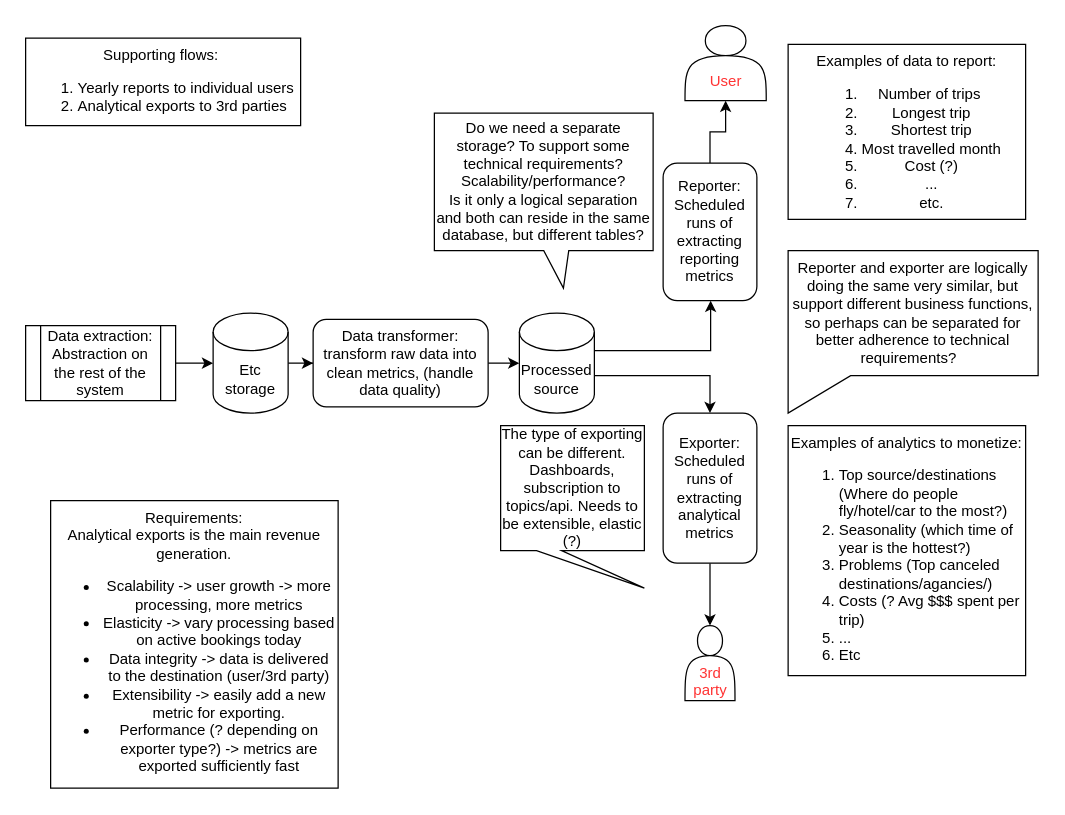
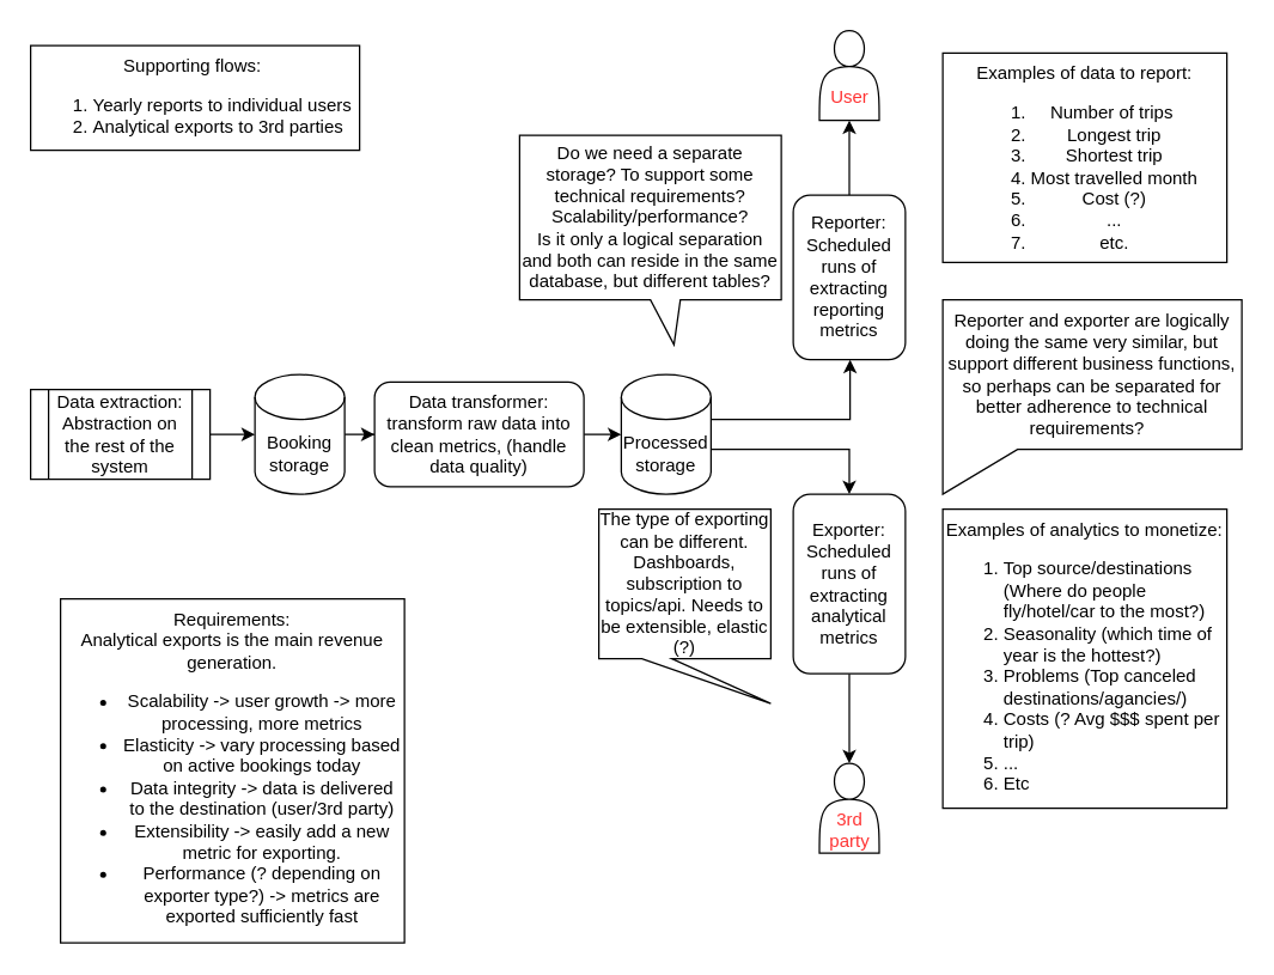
  <mxCell id="0" />
  <mxCell id="1" parent="0" />
  <mxCell id="2" value="" style="edgeStyle=orthogonalEdgeStyle;rounded=0;orthogonalLoop=1;jettySize=auto;html=1;" edge="1" parent="1" source="3" target="12"><mxGeometry relative="1" as="geometry" /></mxCell>
- <mxCell id="3" value="Etc storage" style="shape=cylinder3;whiteSpace=wrap;html=1;boundedLbl=1;backgroundOutline=1;size=15;" vertex="1" parent="1"><mxGeometry x="170" y="250" width="60" height="80" as="geometry" /></mxCell>
+ <mxCell id="3" value="Booking storage" style="shape=cylinder3;whiteSpace=wrap;html=1;boundedLbl=1;backgroundOutline=1;size=15;" vertex="1" parent="1"><mxGeometry x="170" y="250" width="60" height="80" as="geometry" /></mxCell>
  <mxCell id="4" value="" style="edgeStyle=orthogonalEdgeStyle;rounded=0;orthogonalLoop=1;jettySize=auto;html=1;" edge="1" parent="1" source="12" target="7"><mxGeometry relative="1" as="geometry"><mxPoint x="360" y="290" as="sourcePoint" /></mxGeometry></mxCell>
  <mxCell id="5" value="" style="edgeStyle=orthogonalEdgeStyle;rounded=0;orthogonalLoop=1;jettySize=auto;html=1;" edge="1" parent="1" source="7" target="9"><mxGeometry relative="1" as="geometry"><Array as="points"><mxPoint x="568" y="280" /></Array></mxGeometry></mxCell>
  <mxCell id="6" style="edgeStyle=orthogonalEdgeStyle;rounded=0;orthogonalLoop=1;jettySize=auto;html=1;exitX=1;exitY=0.5;exitDx=0;exitDy=0;exitPerimeter=0;entryX=0.5;entryY=0;entryDx=0;entryDy=0;" edge="1" parent="1" source="7" target="16"><mxGeometry relative="1" as="geometry"><Array as="points"><mxPoint x="475" y="300" /><mxPoint x="568" y="300" /></Array></mxGeometry></mxCell>
- <mxCell id="7" value="Processed source" style="shape=cylinder3;whiteSpace=wrap;html=1;boundedLbl=1;backgroundOutline=1;size=15;" vertex="1" parent="1"><mxGeometry x="415" y="250" width="60" height="80" as="geometry" /></mxCell>
+ <mxCell id="7" value="Processed storage" style="shape=cylinder3;whiteSpace=wrap;html=1;boundedLbl=1;backgroundOutline=1;size=15;" vertex="1" parent="1"><mxGeometry x="415" y="250" width="60" height="80" as="geometry" /></mxCell>
  <mxCell id="8" value="" style="edgeStyle=orthogonalEdgeStyle;rounded=0;orthogonalLoop=1;jettySize=auto;html=1;entryX=0.5;entryY=1;entryDx=0;entryDy=0;" edge="1" parent="1" source="9" target="10"><mxGeometry relative="1" as="geometry"><mxPoint x="567.5" y="120" as="targetPoint" /></mxGeometry></mxCell>
  <mxCell id="9" value="Reporter:&lt;br&gt;Scheduled runs of extracting reporting metrics" style="rounded=1;whiteSpace=wrap;html=1;" vertex="1" parent="1"><mxGeometry x="530" y="130" width="75" height="110" as="geometry" /></mxCell>
- <mxCell id="10" value="&lt;font color=&quot;#ff3333&quot;&gt;&lt;br&gt;&lt;br&gt;User&lt;/font&gt;" style="shape=actor;whiteSpace=wrap;html=1;" vertex="1" parent="1"><mxGeometry x="547.5" y="20" width="65" height="60" as="geometry" /></mxCell>
+ <mxCell id="10" value="&lt;font color=&quot;#ff3333&quot;&gt;&lt;br&gt;&lt;br&gt;User&lt;/font&gt;" style="shape=actor;whiteSpace=wrap;html=1;" vertex="1" parent="1"><mxGeometry x="547.5" width="40" height="60" as="geometry" y="20" /></mxCell>
  <mxCell id="11" value="" style="edgeStyle=orthogonalEdgeStyle;rounded=0;orthogonalLoop=1;jettySize=auto;html=1;exitX=1;exitY=0.5;exitDx=0;exitDy=0;" edge="1" parent="1" source="13" target="3"><mxGeometry relative="1" as="geometry"><mxPoint x="142.72" y="289.4" as="sourcePoint" /></mxGeometry></mxCell>
  <mxCell id="12" value="Data transformer: transform raw data into clean metrics, (handle data quality)" style="rounded=1;whiteSpace=wrap;html=1;" vertex="1" parent="1"><mxGeometry x="250" y="255" width="140" height="70" as="geometry" /></mxCell>
  <mxCell id="13" value="Data extraction: Abstraction on the rest of the system" style="shape=process;whiteSpace=wrap;html=1;backgroundOutline=1;" vertex="1" parent="1"><mxGeometry x="20" y="260" width="120" height="60" as="geometry" /></mxCell>
  <mxCell id="14" value="&lt;div style=&quot;text-align: center;&quot;&gt;&lt;span style=&quot;background-color: initial; text-align: left;&quot;&gt;Supporting flows:&lt;/span&gt;&lt;/div&gt;&lt;ol&gt;&lt;li&gt;&lt;span style=&quot;background-color: initial; text-align: left;&quot;&gt;Yearly reports to individual users&lt;/span&gt;&lt;/li&gt;&lt;li&gt;Analytical exports to 3rd parties&lt;/li&gt;&lt;/ol&gt;&lt;div style=&quot;text-align: center;&quot;&gt;&lt;br&gt;&lt;/div&gt;" style="rounded=0;whiteSpace=wrap;html=1;align=left;verticalAlign=top;" vertex="1" parent="1"><mxGeometry x="20" y="30" width="220" height="70" as="geometry" /></mxCell>
  <mxCell id="15" value="" style="edgeStyle=orthogonalEdgeStyle;rounded=0;orthogonalLoop=1;jettySize=auto;html=1;" edge="1" parent="1" source="16" target="17"><mxGeometry relative="1" as="geometry" /></mxCell>
  <mxCell id="16" value="Exporter:&lt;br&gt;Scheduled runs of extracting analytical metrics" style="rounded=1;whiteSpace=wrap;html=1;" vertex="1" parent="1"><mxGeometry x="530" y="330" width="75" height="120" as="geometry" /></mxCell>
- <mxCell id="17" value="&lt;font color=&quot;#ff3333&quot;&gt;&lt;br&gt;&lt;br&gt;3rd party&lt;br&gt;&lt;/font&gt;" style="shape=actor;whiteSpace=wrap;html=1;" vertex="1" parent="1"><mxGeometry x="547.5" y="500" width="40" height="60" as="geometry" /></mxCell>
+ <mxCell id="17" value="&lt;font color=&quot;#ff3333&quot;&gt;&lt;br&gt;&lt;br&gt;3rd party&lt;br&gt;&lt;/font&gt;" style="shape=actor;whiteSpace=wrap;html=1;" vertex="1" parent="1"><mxGeometry x="547.5" y="510" width="40" height="60" as="geometry" /></mxCell>
  <mxCell id="18" value="Examples of analytics to monetize:&lt;br&gt;&lt;ol&gt;&lt;li style=&quot;text-align: left;&quot;&gt;Top source/destinations (Where do people fly/hotel/car to the most?)&lt;/li&gt;&lt;li style=&quot;text-align: left;&quot;&gt;Seasonality (which time of year is the hottest?)&lt;/li&gt;&lt;li style=&quot;text-align: left;&quot;&gt;Problems (Top canceled destinations/agancies/)&lt;/li&gt;&lt;li style=&quot;text-align: left;&quot;&gt;Costs (? Avg $$$ spent per trip)&lt;/li&gt;&lt;li style=&quot;text-align: left;&quot;&gt;...&lt;/li&gt;&lt;li style=&quot;text-align: left;&quot;&gt;Etc&lt;/li&gt;&lt;/ol&gt;" style="rounded=0;whiteSpace=wrap;html=1;verticalAlign=top;" vertex="1" parent="1"><mxGeometry x="630" y="340" width="190" height="200" as="geometry" /></mxCell>
  <mxCell id="19" value="Examples of data to report:&lt;br&gt;&lt;ol&gt;&lt;li style=&quot;&quot;&gt;Number of trips&amp;nbsp;&lt;/li&gt;&lt;li style=&quot;&quot;&gt;Longest trip&lt;/li&gt;&lt;li style=&quot;&quot;&gt;Shortest trip&lt;/li&gt;&lt;li style=&quot;&quot;&gt;Most travelled month&lt;/li&gt;&lt;li style=&quot;&quot;&gt;Cost (?)&lt;/li&gt;&lt;li style=&quot;&quot;&gt;...&lt;/li&gt;&lt;li style=&quot;&quot;&gt;etc.&lt;/li&gt;&lt;/ol&gt;" style="rounded=0;whiteSpace=wrap;html=1;verticalAlign=top;align=center;" vertex="1" parent="1"><mxGeometry x="630" y="35" width="190" height="140" as="geometry" /></mxCell>
  <mxCell id="20" value="&lt;div style=&quot;border-color: var(--border-color);&quot;&gt;Requirements:&lt;/div&gt;&lt;div style=&quot;border-color: var(--border-color);&quot;&gt;Analytical exports is the main revenue generation.&lt;/div&gt;&lt;div style=&quot;border-color: var(--border-color);&quot;&gt;&lt;ul&gt;&lt;li style=&quot;&quot;&gt;Scalability -&amp;gt; user growth -&amp;gt; more processing, more metrics&lt;br&gt;&lt;/li&gt;&lt;li style=&quot;&quot;&gt;Elasticity -&amp;gt; vary processing based on active bookings today&lt;/li&gt;&lt;li style=&quot;&quot;&gt;Data integrity -&amp;gt; data is delivered to the destination (user/3rd party)&lt;/li&gt;&lt;li style=&quot;border-color: var(--border-color);&quot;&gt;Extensibility -&amp;gt; easily add a new metric for exporting.&lt;/li&gt;&lt;li style=&quot;border-color: var(--border-color);&quot;&gt;Performance (? depending on exporter type?) -&amp;gt; metrics are exported sufficiently fast&lt;/li&gt;&lt;/ul&gt;&lt;/div&gt;" style="rounded=0;whiteSpace=wrap;html=1;align=center;verticalAlign=top;" vertex="1" parent="1"><mxGeometry x="40" y="400" width="230" height="230" as="geometry" /></mxCell>
  <mxCell id="21" value="Do we need a separate storage? To support some technical requirements? Scalability/performance?&lt;br&gt;Is it only a logical separation and both can reside in the same database, but different tables?" style="shape=callout;whiteSpace=wrap;html=1;perimeter=calloutPerimeter;rotation=0;position2=0.59;" vertex="1" parent="1"><mxGeometry x="347" y="90" width="175" height="140" as="geometry" /></mxCell>
  <mxCell id="22" value="Reporter and exporter are logically doing the same very similar, but support different business functions, so perhaps can be separated for better adherence to technical requirements?&amp;nbsp;&amp;nbsp;" style="shape=callout;whiteSpace=wrap;html=1;perimeter=calloutPerimeter;size=30;position=0;position2=0;base=50;" vertex="1" parent="1"><mxGeometry x="630" y="200" width="200" height="130" as="geometry" /></mxCell>
  <mxCell id="23" value="The type of exporting can be different. Dashboards, subscription to topics/api. Needs to be extensible, elastic (?)" style="shape=callout;whiteSpace=wrap;html=1;perimeter=calloutPerimeter;base=20;size=30;position=0.25;position2=1;" vertex="1" parent="1"><mxGeometry x="400" y="340" width="115" height="130" as="geometry" /></mxCell>
